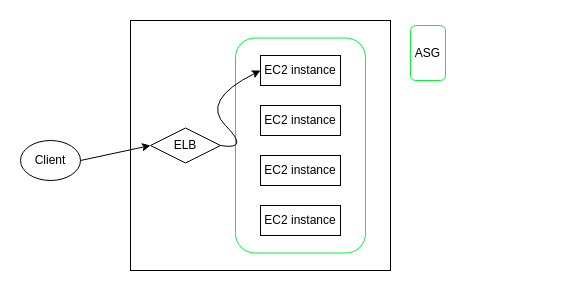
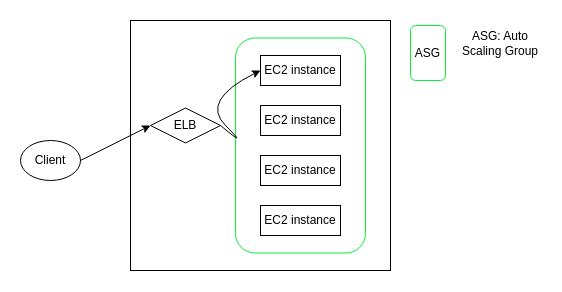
  <mxCell id="0" />
  <mxCell id="1" parent="0" />
  <mxCell id="2" value="" style="rounded=0;whiteSpace=wrap;html=1;" parent="1" vertex="1"><mxGeometry x="130" y="20" width="260" height="250" as="geometry" /></mxCell>
  <mxCell id="3" value="" style="rounded=1;whiteSpace=wrap;html=1;strokeColor=#0AF038;" parent="1" vertex="1"><mxGeometry x="235" y="37.5" width="130" height="215" as="geometry" /></mxCell>
  <mxCell id="4" value="EC2 instance" style="rounded=0;whiteSpace=wrap;html=1;" parent="1" vertex="1"><mxGeometry x="260" y="55" width="80" height="30" as="geometry" /></mxCell>
  <mxCell id="5" value="EC2 instance" style="rounded=0;whiteSpace=wrap;html=1;" parent="1" vertex="1"><mxGeometry x="260" y="105" width="80" height="30" as="geometry" /></mxCell>
  <mxCell id="6" value="EC2 instance" style="rounded=0;whiteSpace=wrap;html=1;" parent="1" vertex="1"><mxGeometry x="260" y="155" width="80" height="30" as="geometry" /></mxCell>
  <mxCell id="7" value="EC2 instance" style="rounded=0;whiteSpace=wrap;html=1;" parent="1" vertex="1"><mxGeometry x="260" y="205" width="80" height="30" as="geometry" /></mxCell>
  <mxCell id="8" value="Client" style="ellipse;whiteSpace=wrap;html=1;" parent="1" vertex="1"><mxGeometry x="20" y="140" width="60" height="40" as="geometry" /></mxCell>
- <mxCell id="9" value="ELB" style="rhombus;whiteSpace=wrap;html=1;" parent="1" vertex="1"><mxGeometry x="150" y="127.5" width="70" height="35" as="geometry" /></mxCell>
+ <mxCell id="9" value="ELB" style="rhombus;whiteSpace=wrap;html=1;" parent="1" vertex="1"><mxGeometry x="150" y="107.5" width="70" height="35" as="geometry" /></mxCell>
  <mxCell id="10" value="" style="endArrow=classic;html=1;exitX=1;exitY=0.5;exitDx=0;exitDy=0;entryX=0;entryY=0.5;entryDx=0;entryDy=0;" parent="1" source="8" target="9" edge="1"><mxGeometry width="50" height="50" relative="1" as="geometry"><mxPoint x="200" y="150" as="sourcePoint" /><mxPoint x="250" y="100" as="targetPoint" /></mxGeometry></mxCell>
  <mxCell id="11" value="" style="curved=1;endArrow=classic;html=1;entryX=0;entryY=0.5;entryDx=0;entryDy=0;exitX=1;exitY=0.5;exitDx=0;exitDy=0;" parent="1" source="9" target="4" edge="1"><mxGeometry width="50" height="50" relative="1" as="geometry"><mxPoint x="200" y="150" as="sourcePoint" /><mxPoint x="250" y="100" as="targetPoint" /><Array as="points"><mxPoint x="250" y="150" /><mxPoint x="200" y="100" /></Array></mxGeometry></mxCell>
  <mxCell id="12" value="ASG" style="rounded=1;whiteSpace=wrap;html=1;strokeColor=#0AF038;" parent="1" vertex="1"><mxGeometry x="410" y="25" width="35" height="55" as="geometry" /></mxCell>
+ <mxCell id="13" value="ASG: Auto Scaling Group" style="text;html=1;strokeColor=none;fillColor=none;align=center;verticalAlign=middle;whiteSpace=wrap;rounded=0;" parent="1" vertex="1"><mxGeometry x="460" y="27.5" width="80" height="30" as="geometry" /></mxCell>
